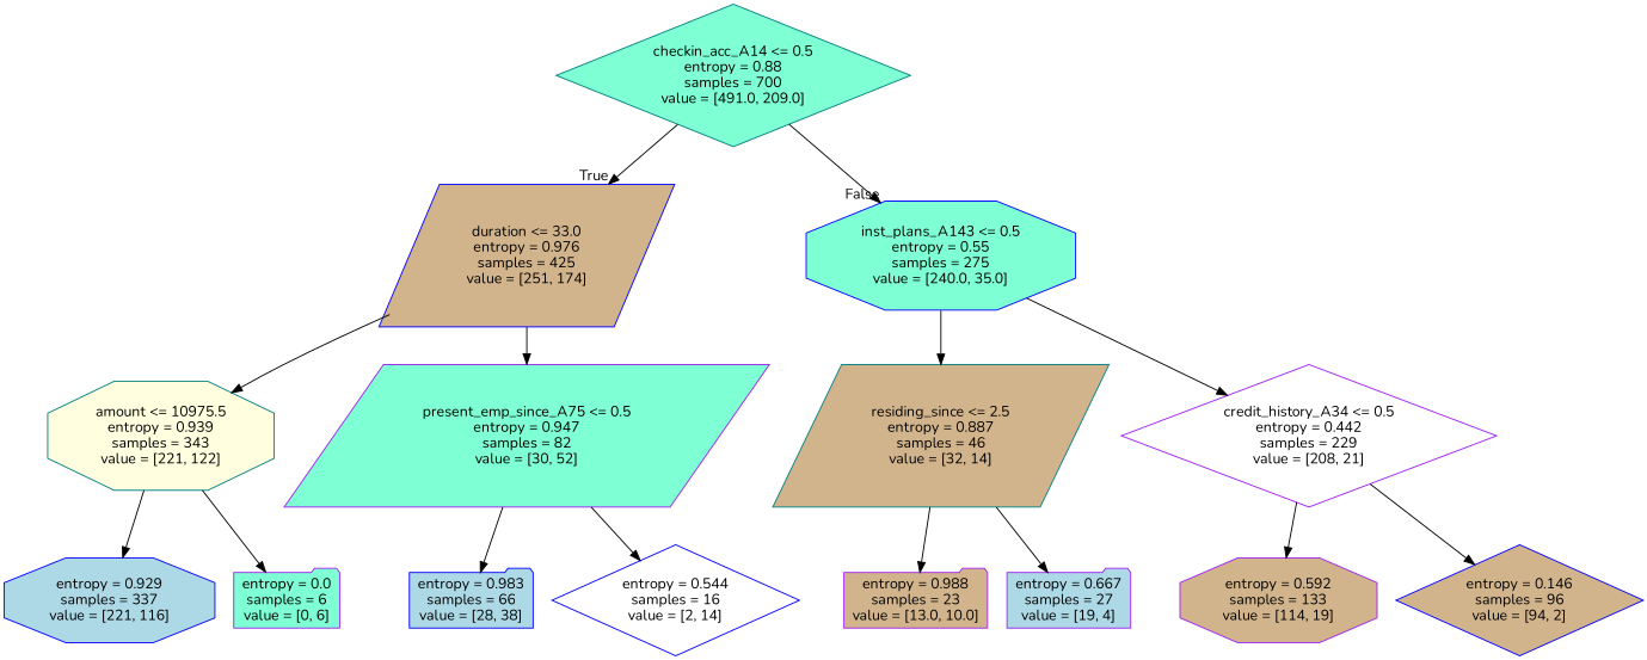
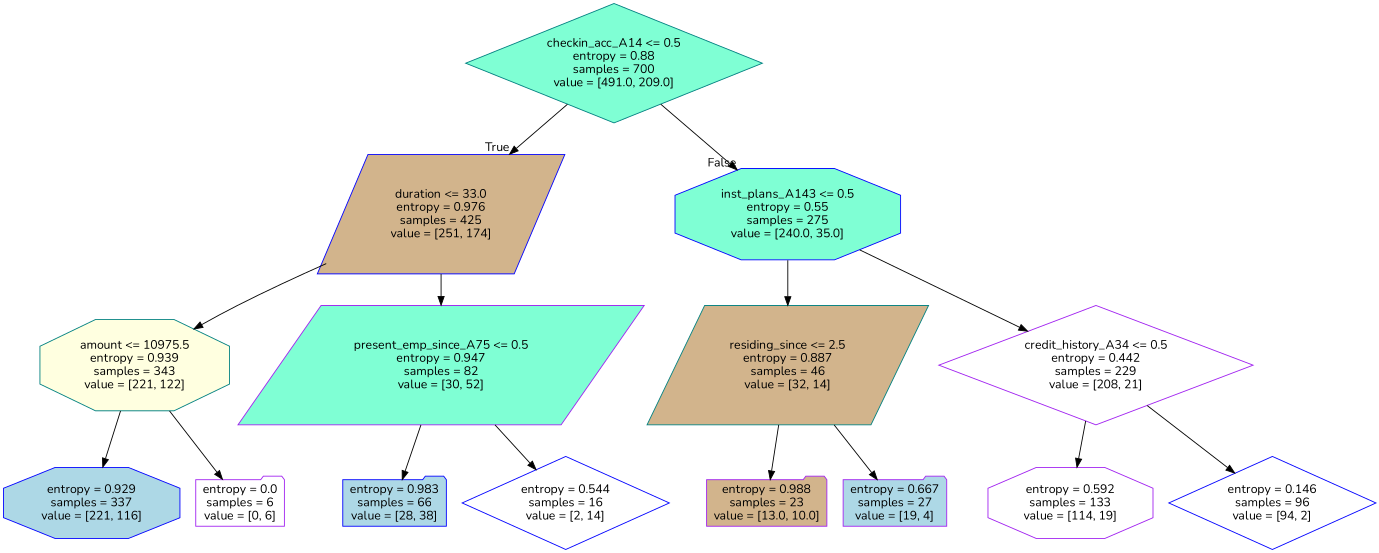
  digraph {
    fontname=Nunito
    node [color=blue fillcolor=tan fontname=Nunito shape=diamond style=filled]
    edge [fontname=Nunito]
    n1 [color=teal fillcolor=aquamarine label="checkin_acc_A14 <= 0.5\nentropy = 0.88\nsamples = 700\nvalue = [491.0, 209.0]"]
    n2 [label="duration <= 33.0\nentropy = 0.976\nsamples = 425\nvalue = [251, 174]" shape=parallelogram]
    n3 [fillcolor=aquamarine label="inst_plans_A143 <= 0.5\nentropy = 0.55\nsamples = 275\nvalue = [240.0, 35.0]" shape=octagon]
    n4 [color=teal fillcolor=lightyellow label="amount <= 10975.5\nentropy = 0.939\nsamples = 343\nvalue = [221, 122]" shape=octagon]
    n5 [color=purple fillcolor=aquamarine label="present_emp_since_A75 <= 0.5\nentropy = 0.947\nsamples = 82\nvalue = [30, 52]" shape=parallelogram]
    n6 [color=teal label="residing_since <= 2.5\nentropy = 0.887\nsamples = 46\nvalue = [32, 14]" shape=parallelogram]
    n7 [color=purple fillcolor=white label="credit_history_A34 <= 0.5\nentropy = 0.442\nsamples = 229\nvalue = [208, 21]"]
    n8 [fillcolor=lightblue label="entropy = 0.929\nsamples = 337\nvalue = [221, 116]" shape=octagon]
-   n9 [color=purple fillcolor=aquamarine label="entropy = 0.0\nsamples = 6\nvalue = [0, 6]" shape=folder]
+   n9 [color=purple fillcolor=white label="entropy = 0.0\nsamples = 6\nvalue = [0, 6]" shape=folder]
    n10 [fillcolor=lightblue label="entropy = 0.983\nsamples = 66\nvalue = [28, 38]" shape=folder]
    n11 [fillcolor=white label="entropy = 0.544\nsamples = 16\nvalue = [2, 14]"]
    n12 [color=purple label="entropy = 0.988\nsamples = 23\nvalue = [13.0, 10.0]" shape=folder]
    n13 [color=purple fillcolor=lightblue label="entropy = 0.667\nsamples = 27\nvalue = [19, 4]" shape=folder]
-   n14 [color=purple label="entropy = 0.592\nsamples = 133\nvalue = [114, 19]" shape=octagon]
-   n15 [label="entropy = 0.146\nsamples = 96\nvalue = [94, 2]"]
+   n14 [color=purple fillcolor=white label="entropy = 0.592\nsamples = 133\nvalue = [114, 19]" shape=octagon]
+   n15 [fillcolor=white label="entropy = 0.146\nsamples = 96\nvalue = [94, 2]"]
    n1 -> n2 [headlabel=True labelangle=45 labeldistance=2.5]
    n1 -> n3 [headlabel=False labelangle=-45 labeldistance=2.5]
    n2 -> n4
    n2 -> n5
    n3 -> n6
    n3 -> n7
    n4 -> n8
    n4 -> n9
    n5 -> n10
    n5 -> n11
    n6 -> n12
    n6 -> n13
    n7 -> n14
    n7 -> n15
  }
